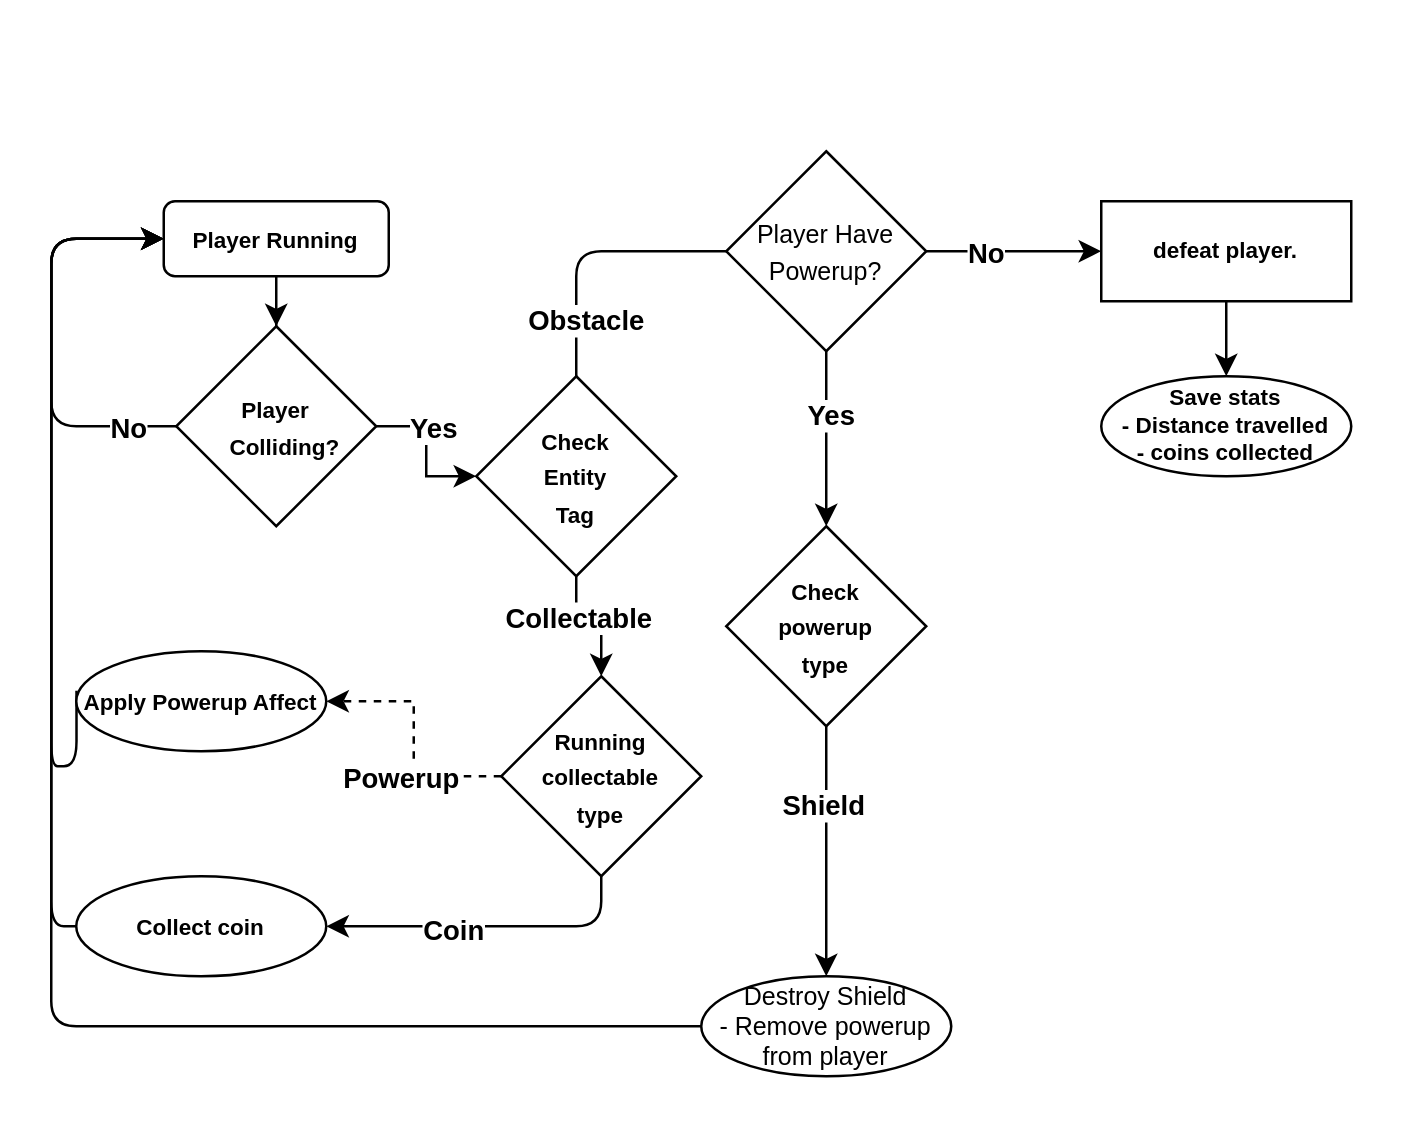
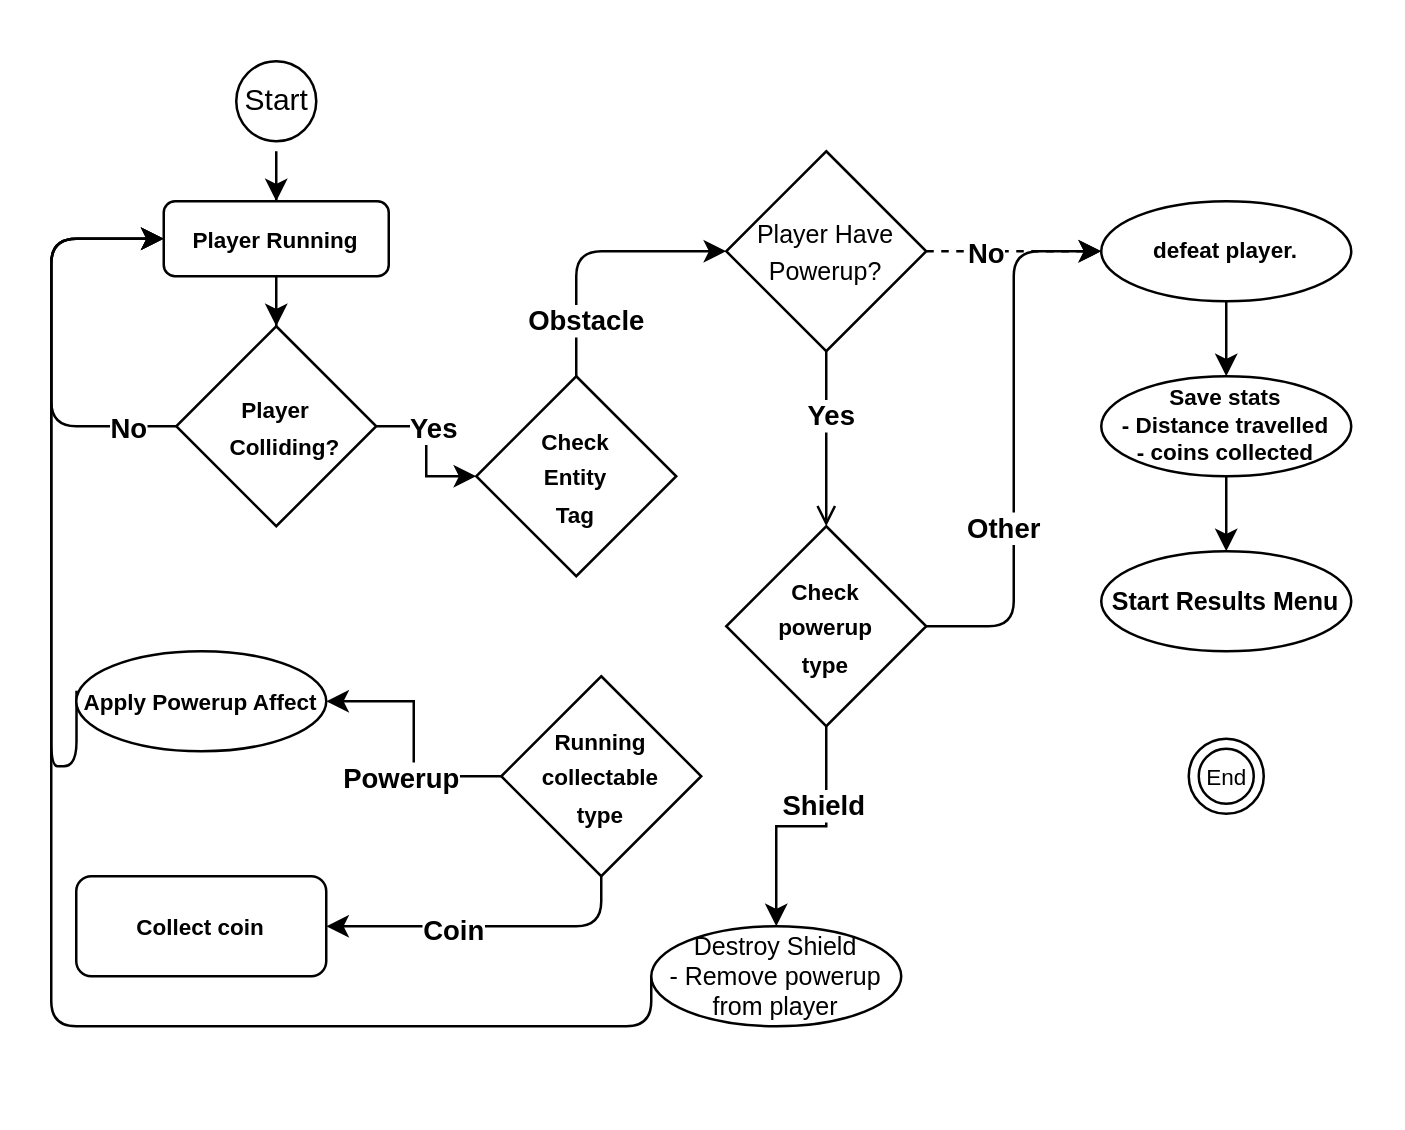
  <mxCell id="0" />
  <mxCell id="1" parent="0" />
+ <mxCell id="2" value="" style="edgeStyle=orthogonalEdgeStyle;rounded=0;orthogonalLoop=1;jettySize=auto;html=1;" parent="1" source="3" target="5" edge="1"><mxGeometry relative="1" as="geometry" /></mxCell>
+ <mxCell id="3" value="Start" style="ellipse;html=1;shape=startState;" parent="1" vertex="1"><mxGeometry x="90" width="40" height="40" as="geometry" y="20" /></mxCell>
  <mxCell id="4" value="" style="edgeStyle=orthogonalEdgeStyle;rounded=0;orthogonalLoop=1;jettySize=auto;html=1;" parent="1" source="5" target="10" edge="1"><mxGeometry relative="1" as="geometry" /></mxCell>
  <mxCell id="5" value="&lt;b&gt;&lt;font style=&quot;font-size: 9px;&quot;&gt;Player Running&lt;/font&gt;&lt;/b&gt;" style="whiteSpace=wrap;html=1;rounded=1;" parent="1" vertex="1"><mxGeometry x="65" y="80" width="90" height="30" as="geometry" /></mxCell>
  <mxCell id="6" style="edgeStyle=orthogonalEdgeStyle;rounded=0;orthogonalLoop=1;jettySize=auto;html=1;entryX=0;entryY=0.5;entryDx=0;entryDy=0;" parent="1" source="10" target="15" edge="1"><mxGeometry relative="1" as="geometry"><mxPoint x="180" y="170" as="targetPoint" /></mxGeometry></mxCell>
  <mxCell id="7" value="&lt;b&gt;Yes&lt;/b&gt;" style="edgeLabel;html=1;align=center;verticalAlign=middle;resizable=0;points=[];" parent="6" vertex="1" connectable="0"><mxGeometry x="-0.461" y="-1" relative="1" as="geometry"><mxPoint x="6" y="-1" as="offset" /></mxGeometry></mxCell>
  <mxCell id="8" style="edgeStyle=orthogonalEdgeStyle;orthogonalLoop=1;jettySize=auto;html=1;shadow=0;rounded=1;" parent="1" source="10" target="5" edge="1"><mxGeometry relative="1" as="geometry"><mxPoint x="-20" y="100" as="targetPoint" /><Array as="points"><mxPoint x="20" y="170" /><mxPoint x="20" y="95" /></Array></mxGeometry></mxCell>
  <mxCell id="9" value="&lt;b&gt;No&lt;/b&gt;" style="edgeLabel;html=1;align=center;verticalAlign=middle;resizable=0;points=[];" parent="8" vertex="1" connectable="0"><mxGeometry x="-0.768" y="-2" relative="1" as="geometry"><mxPoint y="2" as="offset" /></mxGeometry></mxCell>
  <mxCell id="10" value="&lt;font style=&quot;font-size: 9px;&quot;&gt;&lt;b&gt;&lt;font style=&quot;font-size: 9px;&quot;&gt;Player&lt;br&gt;&lt;/font&gt;&lt;/b&gt;&lt;b style=&quot;text-align: justify; background-color: initial;&quot;&gt;&lt;font style=&quot;font-size: 9px;&quot;&gt;&amp;nbsp; &amp;nbsp;Colliding?&lt;/font&gt;&lt;/b&gt;&lt;/font&gt;&lt;b&gt;&lt;font style=&quot;font-size: 9px;&quot;&gt;&lt;br&gt;&lt;/font&gt;&lt;/b&gt;" style="rhombus;whiteSpace=wrap;html=1;" parent="1" vertex="1"><mxGeometry x="70" y="130" width="80" height="80" as="geometry" /></mxCell>
- <mxCell id="11" value="" style="edgeStyle=orthogonalEdgeStyle;rounded=0;orthogonalLoop=1;jettySize=auto;html=1;" parent="1" source="15" target="25" edge="1"><mxGeometry relative="1" as="geometry" /></mxCell>
- <mxCell id="12" value="&lt;b&gt;Collectable&lt;/b&gt;" style="edgeLabel;html=1;align=center;verticalAlign=middle;resizable=0;points=[];" parent="11" vertex="1" connectable="0"><mxGeometry x="-0.35" relative="1" as="geometry"><mxPoint as="offset" /></mxGeometry></mxCell>
- <mxCell id="13" style="edgeStyle=orthogonalEdgeStyle;rounded=1;orthogonalLoop=1;jettySize=auto;html=1;exitX=0.5;exitY=0;exitDx=0;exitDy=0;entryX=0;entryY=0.5;entryDx=0;entryDy=0;endArrow=none;" edge="1" parent="1" source="15" target="35"><mxGeometry relative="1" as="geometry" /></mxCell>
+ <mxCell id="13" style="edgeStyle=orthogonalEdgeStyle;rounded=1;orthogonalLoop=1;jettySize=auto;html=1;exitX=0.5;exitY=0;exitDx=0;exitDy=0;entryX=0;entryY=0.5;entryDx=0;entryDy=0;" edge="1" parent="1" source="15" target="35"><mxGeometry relative="1" as="geometry" /></mxCell>
  <mxCell id="14" value="&lt;b&gt;Obstacle&lt;/b&gt;" style="edgeLabel;html=1;align=center;verticalAlign=middle;resizable=0;points=[];" vertex="1" connectable="0" parent="13"><mxGeometry x="-0.576" y="-3" relative="1" as="geometry"><mxPoint as="offset" /></mxGeometry></mxCell>
  <mxCell id="15" value="&lt;span style=&quot;font-size: 9px;&quot;&gt;&lt;b&gt;Check &lt;br&gt;Entity&lt;br&gt;Tag&lt;/b&gt;&lt;/span&gt;" style="rhombus;whiteSpace=wrap;html=1;" parent="1" vertex="1"><mxGeometry x="190" y="150" width="80" height="80" as="geometry" /></mxCell>
  <mxCell id="16" style="edgeStyle=orthogonalEdgeStyle;rounded=0;orthogonalLoop=1;jettySize=auto;html=1;entryX=0.5;entryY=0;entryDx=0;entryDy=0;" edge="1" parent="1" source="17" target="19"><mxGeometry relative="1" as="geometry" /></mxCell>
- <mxCell id="17" value="&lt;font style=&quot;font-size: 9px;&quot;&gt;&lt;b&gt;defeat player.&lt;/b&gt;&lt;/font&gt;" style="whiteSpace=wrap;html=1;align=center;fontSize=8;rounded=0;" parent="1" vertex="1"><mxGeometry x="440" y="80" width="100" height="40" as="geometry" /></mxCell>
+ <mxCell id="17" value="&lt;font style=&quot;font-size: 9px;&quot;&gt;&lt;b&gt;defeat player.&lt;/b&gt;&lt;/font&gt;" style="ellipse;whiteSpace=wrap;html=1;align=center;fontSize=8;" parent="1" vertex="1"><mxGeometry x="440" y="80" width="100" height="40" as="geometry" /></mxCell>
+ <mxCell id="18" style="edgeStyle=orthogonalEdgeStyle;rounded=0;orthogonalLoop=1;jettySize=auto;html=1;entryX=0.5;entryY=0;entryDx=0;entryDy=0;" edge="1" parent="1" source="19" target="30"><mxGeometry relative="1" as="geometry" /></mxCell>
  <mxCell id="19" value="&lt;font style=&quot;font-size: 9px;&quot;&gt;&lt;b&gt;Save stats&lt;br&gt;- Distance travelled&lt;br&gt;- coins collected&lt;/b&gt;&lt;/font&gt;" style="ellipse;whiteSpace=wrap;html=1;align=center;fontSize=8;" parent="1" vertex="1"><mxGeometry x="440" y="150" width="100" height="40" as="geometry" /></mxCell>
- <mxCell id="21" style="edgeStyle=orthogonalEdgeStyle;rounded=0;orthogonalLoop=1;jettySize=auto;html=1;exitX=0;exitY=0.5;exitDx=0;exitDy=0;entryX=1;entryY=0.5;entryDx=0;entryDy=0;dashed=1;" parent="1" source="25" target="27" edge="1"><mxGeometry relative="1" as="geometry" /></mxCell>
+ <mxCell id="20" value="&lt;font style=&quot;font-size: 9px;&quot;&gt;End&lt;/font&gt;" style="ellipse;html=1;shape=endState;" parent="1" vertex="1"><mxGeometry x="475" y="295" width="30" height="30" as="geometry" /></mxCell>
+ <mxCell id="21" style="edgeStyle=orthogonalEdgeStyle;rounded=0;orthogonalLoop=1;jettySize=auto;html=1;exitX=0;exitY=0.5;exitDx=0;exitDy=0;entryX=1;entryY=0.5;entryDx=0;entryDy=0;" parent="1" source="25" target="27" edge="1"><mxGeometry relative="1" as="geometry" /></mxCell>
  <mxCell id="22" value="&lt;b&gt;Powerup&lt;/b&gt;" style="edgeLabel;html=1;align=center;verticalAlign=middle;resizable=0;points=[];" parent="21" vertex="1" connectable="0"><mxGeometry x="-0.309" relative="1" as="geometry"><mxPoint x="-6" as="offset" /></mxGeometry></mxCell>
  <mxCell id="23" style="edgeStyle=orthogonalEdgeStyle;rounded=1;orthogonalLoop=1;jettySize=auto;html=1;entryX=1;entryY=0.5;entryDx=0;entryDy=0;" parent="1" source="25" target="29" edge="1"><mxGeometry relative="1" as="geometry"><Array as="points"><mxPoint x="240" y="370" /></Array></mxGeometry></mxCell>
  <mxCell id="24" value="&lt;b&gt;Coin&lt;/b&gt;" style="edgeLabel;html=1;align=center;verticalAlign=middle;resizable=0;points=[];" parent="23" vertex="1" connectable="0"><mxGeometry x="0.227" y="1" relative="1" as="geometry"><mxPoint as="offset" /></mxGeometry></mxCell>
  <mxCell id="25" value="&lt;font style=&quot;font-size: 9px;&quot;&gt;&lt;b style=&quot;&quot;&gt;Running&lt;br&gt;collectable&lt;br&gt;type&lt;/b&gt;&lt;/font&gt;" style="rhombus;whiteSpace=wrap;html=1;" parent="1" vertex="1"><mxGeometry x="200" y="270" width="80" height="80" as="geometry" /></mxCell>
  <mxCell id="26" style="edgeStyle=orthogonalEdgeStyle;rounded=1;orthogonalLoop=1;jettySize=auto;html=1;entryX=0;entryY=0.5;entryDx=0;entryDy=0;exitX=0.001;exitY=0.394;exitDx=0;exitDy=0;exitPerimeter=0;" parent="1" source="27" edge="1"><mxGeometry relative="1" as="geometry"><mxPoint x="20" y="310" as="sourcePoint" /><mxPoint x="65" y="95" as="targetPoint" /><Array as="points"><mxPoint x="20" y="306" /><mxPoint x="20" y="95" /></Array></mxGeometry></mxCell>
  <mxCell id="27" value="&lt;font style=&quot;font-size: 9px;&quot;&gt;&lt;b&gt;Apply Powerup Affect&lt;/b&gt;&lt;/font&gt;" style="ellipse;whiteSpace=wrap;html=1;align=center;" parent="1" vertex="1"><mxGeometry x="30" y="260" width="100" height="40" as="geometry" /></mxCell>
- <mxCell id="28" style="edgeStyle=orthogonalEdgeStyle;rounded=1;orthogonalLoop=1;jettySize=auto;html=1;entryX=0;entryY=0.5;entryDx=0;entryDy=0;" parent="1" source="29" target="5" edge="1"><mxGeometry relative="1" as="geometry"><Array as="points"><mxPoint x="20" y="370" /><mxPoint x="20" y="95" /></Array></mxGeometry></mxCell>
- <mxCell id="29" value="&lt;font style=&quot;font-size: 9px;&quot;&gt;&lt;b&gt;Collect coin&lt;/b&gt;&lt;/font&gt;" style="ellipse;whiteSpace=wrap;html=1;align=center;" parent="1" vertex="1"><mxGeometry x="30" y="350" width="100" height="40" as="geometry" /></mxCell>
- <mxCell id="31" style="edgeStyle=orthogonalEdgeStyle;rounded=0;orthogonalLoop=1;jettySize=auto;html=1;entryX=0;entryY=0.5;entryDx=0;entryDy=0;" edge="1" parent="1" source="35" target="17"><mxGeometry relative="1" as="geometry" /></mxCell>
+ <mxCell id="29" value="&lt;font style=&quot;font-size: 9px;&quot;&gt;&lt;b&gt;Collect coin&lt;/b&gt;&lt;/font&gt;" style="whiteSpace=wrap;html=1;align=center;rounded=1;" parent="1" vertex="1"><mxGeometry x="30" y="350" width="100" height="40" as="geometry" /></mxCell>
+ <mxCell id="30" value="&lt;font size=&quot;1&quot;&gt;&lt;b&gt;Start Results Menu&lt;/b&gt;&lt;/font&gt;" style="ellipse;whiteSpace=wrap;html=1;align=center;fontSize=8;" parent="1" vertex="1"><mxGeometry x="440" y="220" width="100" height="40" as="geometry" /></mxCell>
+ <mxCell id="31" style="edgeStyle=orthogonalEdgeStyle;rounded=0;orthogonalLoop=1;jettySize=auto;html=1;entryX=0;entryY=0.5;entryDx=0;entryDy=0;dashed=1;" edge="1" parent="1" source="35" target="17"><mxGeometry relative="1" as="geometry" /></mxCell>
  <mxCell id="32" value="&lt;b&gt;No&lt;/b&gt;" style="edgeLabel;html=1;align=center;verticalAlign=middle;resizable=0;points=[];" vertex="1" connectable="0" parent="31"><mxGeometry x="-0.711" relative="1" as="geometry"><mxPoint x="13" as="offset" /></mxGeometry></mxCell>
- <mxCell id="33" style="edgeStyle=orthogonalEdgeStyle;rounded=0;orthogonalLoop=1;jettySize=auto;html=1;entryX=0.5;entryY=0;entryDx=0;entryDy=0;" edge="1" parent="1" source="35" target="40"><mxGeometry relative="1" as="geometry" /></mxCell>
+ <mxCell id="33" style="edgeStyle=orthogonalEdgeStyle;rounded=0;orthogonalLoop=1;jettySize=auto;html=1;entryX=0.5;entryY=0;entryDx=0;entryDy=0;endArrow=open;" edge="1" parent="1" source="35" target="40"><mxGeometry relative="1" as="geometry" /></mxCell>
  <mxCell id="34" value="&lt;b&gt;Yes&lt;/b&gt;" style="edgeLabel;html=1;align=center;verticalAlign=middle;resizable=0;points=[];" vertex="1" connectable="0" parent="33"><mxGeometry x="-0.278" y="1" relative="1" as="geometry"><mxPoint as="offset" /></mxGeometry></mxCell>
  <mxCell id="35" value="&lt;font size=&quot;1&quot;&gt;Player Have Powerup?&lt;/font&gt;" style="rhombus;whiteSpace=wrap;html=1;" vertex="1" parent="1"><mxGeometry x="290" y="60" width="80" height="80" as="geometry" /></mxCell>
  <mxCell id="36" style="edgeStyle=orthogonalEdgeStyle;rounded=0;orthogonalLoop=1;jettySize=auto;html=1;entryX=0.5;entryY=0;entryDx=0;entryDy=0;" edge="1" parent="1" source="40" target="42"><mxGeometry relative="1" as="geometry" /></mxCell>
  <mxCell id="37" value="&lt;b&gt;Shield&lt;/b&gt;" style="edgeLabel;html=1;align=center;verticalAlign=middle;resizable=0;points=[];" vertex="1" connectable="0" parent="36"><mxGeometry x="-0.387" y="-2" relative="1" as="geometry"><mxPoint as="offset" /></mxGeometry></mxCell>
+ <mxCell id="38" style="edgeStyle=orthogonalEdgeStyle;rounded=1;orthogonalLoop=1;jettySize=auto;html=1;entryX=0;entryY=0.5;entryDx=0;entryDy=0;" edge="1" parent="1" source="40" target="17"><mxGeometry relative="1" as="geometry" /></mxCell>
+ <mxCell id="39" value="&lt;b&gt;Other&lt;/b&gt;" style="edgeLabel;html=1;align=center;verticalAlign=middle;resizable=0;points=[];" vertex="1" connectable="0" parent="38"><mxGeometry x="-0.081" y="1" relative="1" as="geometry"><mxPoint x="-4" y="26" as="offset" /></mxGeometry></mxCell>
  <mxCell id="40" value="&lt;font style=&quot;font-size: 9px;&quot;&gt;&lt;b style=&quot;&quot;&gt;Check&lt;br&gt;powerup&lt;br&gt;type&lt;/b&gt;&lt;/font&gt;" style="rhombus;whiteSpace=wrap;html=1;" vertex="1" parent="1"><mxGeometry x="290" y="210" width="80" height="80" as="geometry" /></mxCell>
  <mxCell id="41" style="edgeStyle=orthogonalEdgeStyle;rounded=1;orthogonalLoop=1;jettySize=auto;html=1;exitX=0;exitY=0.5;exitDx=0;exitDy=0;entryX=0;entryY=0.5;entryDx=0;entryDy=0;" edge="1" parent="1" source="42" target="5"><mxGeometry relative="1" as="geometry"><Array as="points"><mxPoint x="20" y="410" /><mxPoint x="20" y="95" /></Array></mxGeometry></mxCell>
- <mxCell id="42" value="&lt;font size=&quot;1&quot;&gt;Destroy Shield&lt;br&gt;- Remove powerup from player&lt;br&gt;&lt;/font&gt;" style="ellipse;whiteSpace=wrap;html=1;align=center;fontSize=8;" vertex="1" parent="1"><mxGeometry x="280" y="390" width="100" height="40" as="geometry" /></mxCell>
+ <mxCell id="42" value="&lt;font size=&quot;1&quot;&gt;Destroy Shield&lt;br&gt;- Remove powerup from player&lt;br&gt;&lt;/font&gt;" style="ellipse;whiteSpace=wrap;html=1;align=center;fontSize=8;" vertex="1" parent="1"><mxGeometry x="260" y="370" width="100" height="40" as="geometry" /></mxCell>
